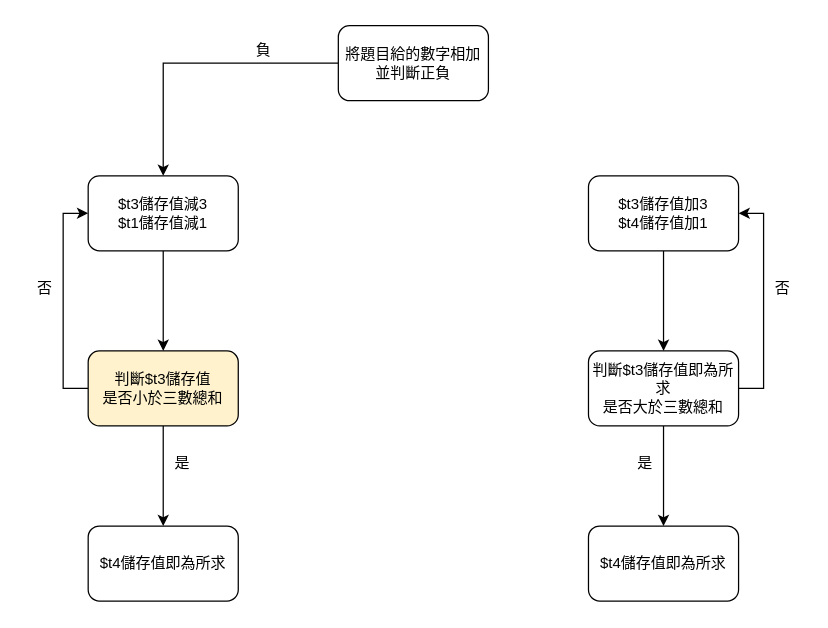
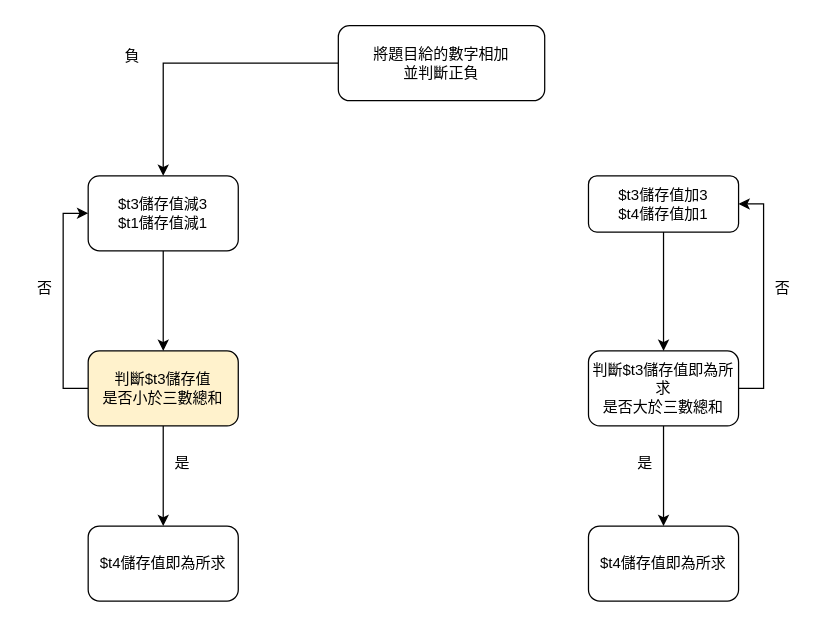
  <mxCell id="0" />
  <mxCell id="1" parent="0" />
  <mxCell id="2" value="" style="edgeStyle=orthogonalEdgeStyle;rounded=0;orthogonalLoop=1;jettySize=auto;html=1;" edge="1" parent="1" source="3" target="7"><mxGeometry relative="1" as="geometry" /></mxCell>
- <mxCell id="3" value="將題目給的數字相加&lt;br&gt;並判斷正負" style="rounded=1;whiteSpace=wrap;html=1;" vertex="1" parent="1"><mxGeometry x="270" y="20" width="120" height="60" as="geometry" /></mxCell>
+ <mxCell id="3" value="將題目給的數字相加&lt;br&gt;並判斷正負" style="rounded=1;whiteSpace=wrap;html=1;" vertex="1" parent="1"><mxGeometry x="270" y="20" width="165" height="60" as="geometry" /></mxCell>
  <mxCell id="4" value="" style="edgeStyle=orthogonalEdgeStyle;rounded=0;orthogonalLoop=1;jettySize=auto;html=1;" edge="1" parent="1" source="5" target="17"><mxGeometry relative="1" as="geometry" /></mxCell>
- <mxCell id="5" value="$t3儲存值加3&lt;br&gt;$t4儲存值加1" style="rounded=1;whiteSpace=wrap;html=1;" vertex="1" parent="1"><mxGeometry x="470" y="140" width="120" height="60" as="geometry" /></mxCell>
+ <mxCell id="5" value="$t3儲存值加3&lt;br&gt;$t4儲存值加1" style="rounded=1;whiteSpace=wrap;html=1;" vertex="1" parent="1"><mxGeometry x="470" y="140" width="120" height="45" as="geometry" /></mxCell>
  <mxCell id="6" value="" style="edgeStyle=orthogonalEdgeStyle;rounded=0;orthogonalLoop=1;jettySize=auto;html=1;" edge="1" parent="1" source="7" target="11"><mxGeometry relative="1" as="geometry" /></mxCell>
  <mxCell id="7" value="$t3儲存值減3&lt;br&gt;$t1儲存值減1" style="rounded=1;whiteSpace=wrap;html=1;" vertex="1" parent="1"><mxGeometry x="70" y="140" width="120" height="60" as="geometry" /></mxCell>
- <mxCell id="8" value="負" style="text;html=1;align=center;verticalAlign=middle;resizable=0;points=[];autosize=1;strokeColor=none;" vertex="1" parent="1"><mxGeometry x="195" y="30" width="30" height="20" as="geometry" /></mxCell>
+ <mxCell id="8" value="負" style="text;html=1;align=center;verticalAlign=middle;resizable=0;points=[];autosize=1;strokeColor=none;" vertex="1" parent="1"><mxGeometry x="90" y="35" width="30" height="20" as="geometry" /></mxCell>
  <mxCell id="9" style="edgeStyle=orthogonalEdgeStyle;rounded=0;orthogonalLoop=1;jettySize=auto;html=1;exitX=0;exitY=0.5;exitDx=0;exitDy=0;entryX=0;entryY=0.5;entryDx=0;entryDy=0;" edge="1" parent="1" source="11" target="7"><mxGeometry relative="1" as="geometry"><mxPoint x="-10" y="160" as="targetPoint" /></mxGeometry></mxCell>
  <mxCell id="10" value="" style="edgeStyle=orthogonalEdgeStyle;rounded=0;orthogonalLoop=1;jettySize=auto;html=1;" edge="1" parent="1" source="11" target="13"><mxGeometry relative="1" as="geometry" /></mxCell>
  <mxCell id="11" value="判斷$t3儲存值&lt;br&gt;是否小於三數總和" style="rounded=1;whiteSpace=wrap;html=1;fillColor=#fff2cc;" vertex="1" parent="1"><mxGeometry x="70" y="280" width="120" height="60" as="geometry" /></mxCell>
  <mxCell id="12" value="否" style="text;html=1;align=center;verticalAlign=middle;resizable=0;points=[];autosize=1;strokeColor=none;" vertex="1" parent="1"><mxGeometry x="20" y="220" width="30" height="20" as="geometry" /></mxCell>
  <mxCell id="13" value="$t4儲存值即為所求" style="rounded=1;whiteSpace=wrap;html=1;" vertex="1" parent="1"><mxGeometry x="70" y="420" width="120" height="60" as="geometry" /></mxCell>
  <mxCell id="14" value="是" style="text;html=1;align=center;verticalAlign=middle;resizable=0;points=[];autosize=1;strokeColor=none;" vertex="1" parent="1"><mxGeometry x="130" y="360" width="30" height="20" as="geometry" /></mxCell>
  <mxCell id="15" value="" style="edgeStyle=orthogonalEdgeStyle;rounded=0;orthogonalLoop=1;jettySize=auto;html=1;" edge="1" parent="1" source="17" target="18"><mxGeometry relative="1" as="geometry" /></mxCell>
  <mxCell id="16" style="edgeStyle=orthogonalEdgeStyle;rounded=0;orthogonalLoop=1;jettySize=auto;html=1;exitX=1;exitY=0.5;exitDx=0;exitDy=0;entryX=1;entryY=0.5;entryDx=0;entryDy=0;" edge="1" parent="1" source="17" target="5"><mxGeometry relative="1" as="geometry"><mxPoint x="650" y="160" as="targetPoint" /></mxGeometry></mxCell>
  <mxCell id="17" value="判斷$t3儲存值即為所求&lt;br&gt;是否大於三數總和" style="rounded=1;whiteSpace=wrap;html=1;" vertex="1" parent="1"><mxGeometry x="470" y="280" width="120" height="60" as="geometry" /></mxCell>
  <mxCell id="18" value="$t4儲存值即為所求" style="rounded=1;whiteSpace=wrap;html=1;" vertex="1" parent="1"><mxGeometry x="470" y="420" width="120" height="60" as="geometry" /></mxCell>
  <mxCell id="19" value="是" style="text;html=1;align=center;verticalAlign=middle;resizable=0;points=[];autosize=1;strokeColor=none;" vertex="1" parent="1"><mxGeometry x="500" y="360" width="30" height="20" as="geometry" /></mxCell>
  <mxCell id="20" value="否" style="text;html=1;align=center;verticalAlign=middle;resizable=0;points=[];autosize=1;strokeColor=none;" vertex="1" parent="1"><mxGeometry x="610" y="220" width="30" height="20" as="geometry" /></mxCell>
